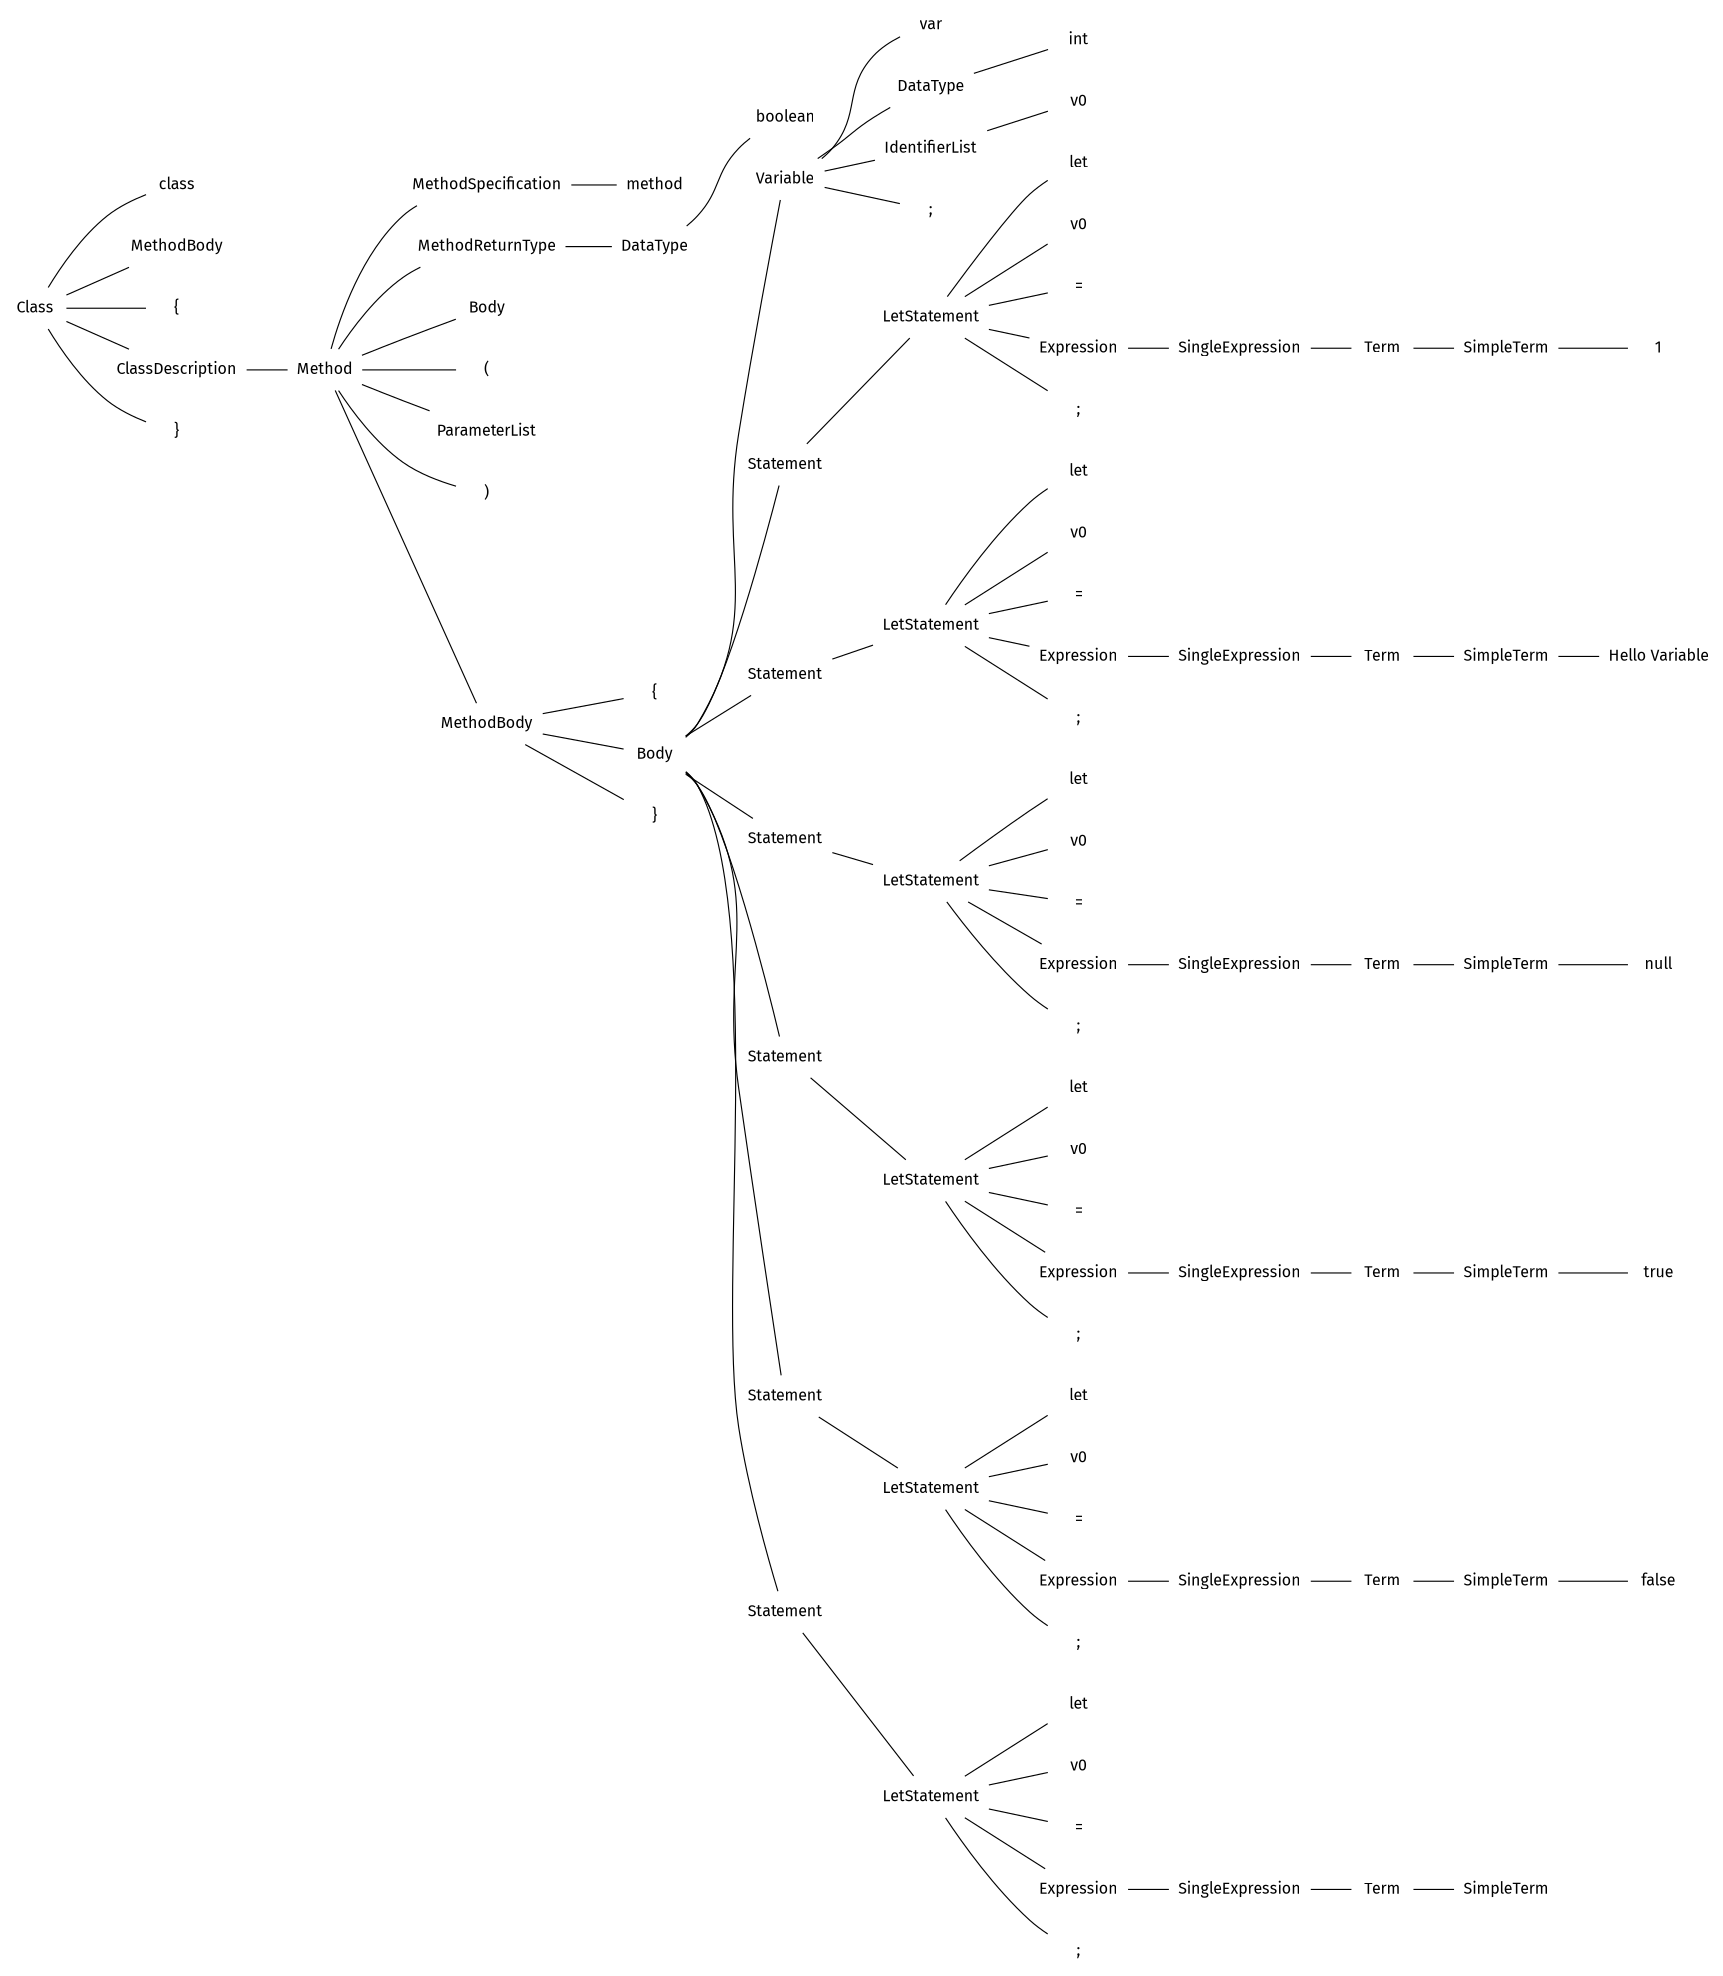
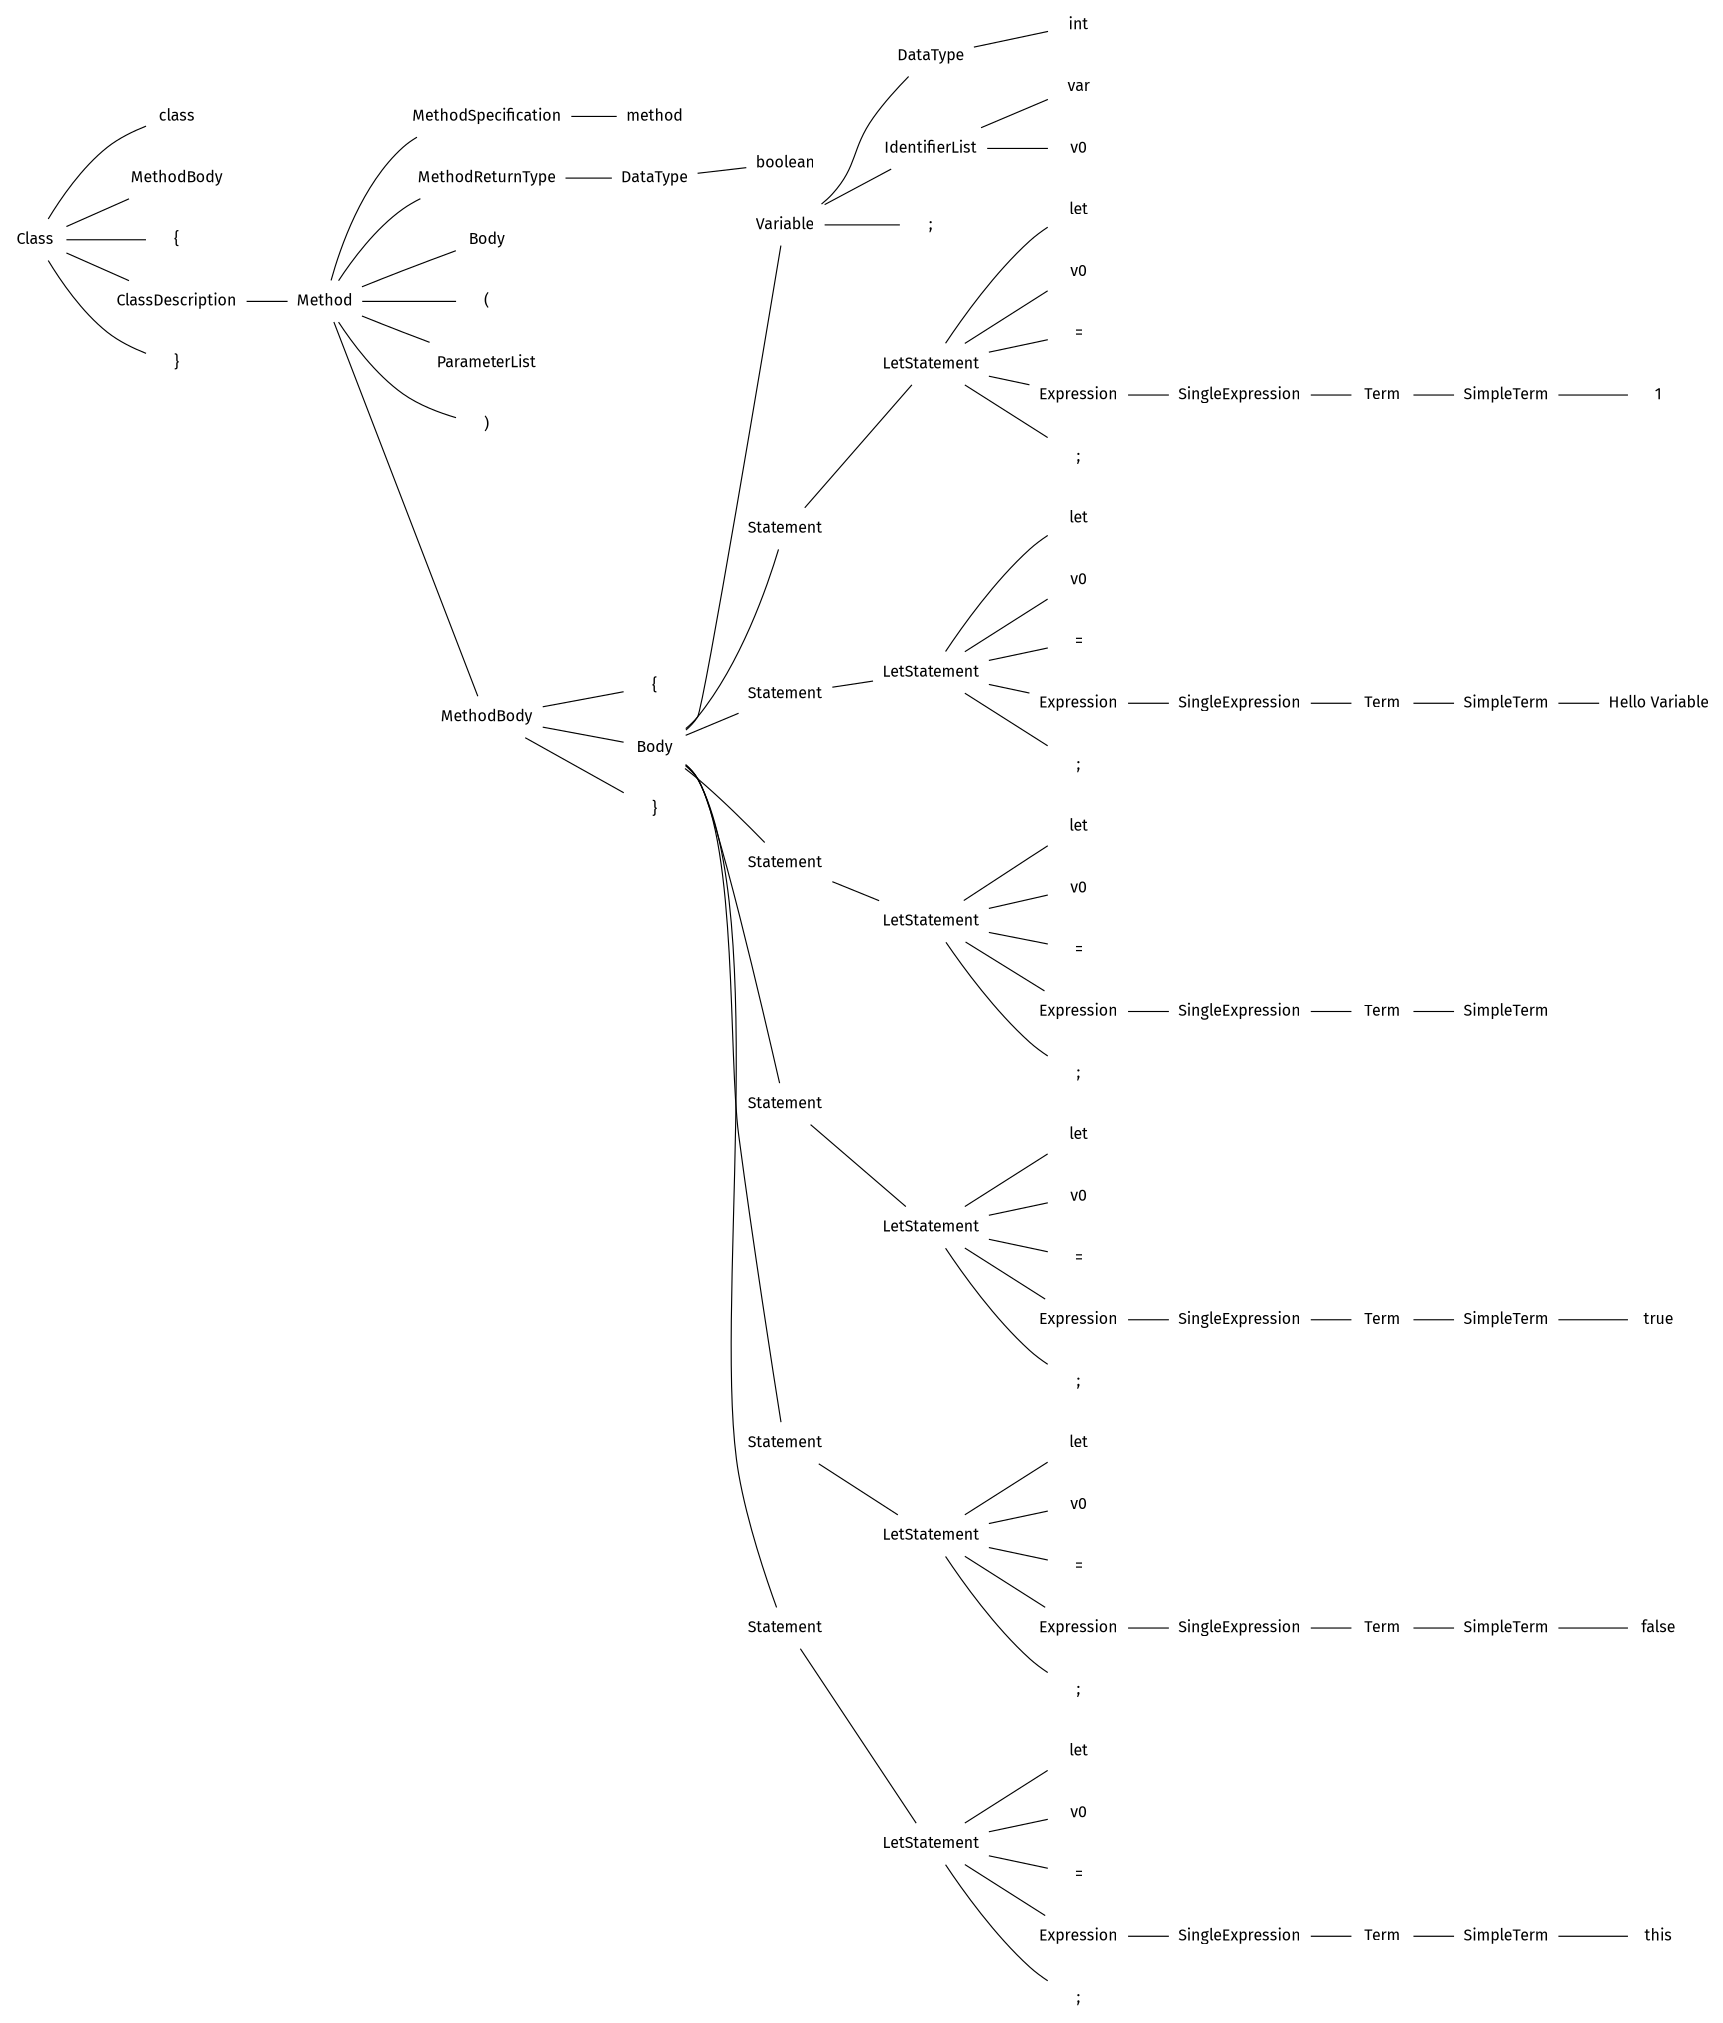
  digraph {
    fontname="Fira Sans"
    rankdir=LR
    node [fontname="Fira Sans" shape=none]
    edge [arrowhead=none fontname="Fira Sans"]
    n1 [label=Class]
    n2 [label=class]
    n3 [label=MethodBody]
    n4 [label="{"]
    n5 [label=ClassDescription]
    n6 [label="}"]
    n7 [label=Method]
    n8 [label=MethodSpecification]
    n9 [label=MethodReturnType]
    n10 [label=Body]
    n11 [label="("]
    n12 [label=ParameterList]
    n13 [label=")"]
    n14 [label=MethodBody]
    n15 [label=method]
    n16 [label=DataType]
    n17 [label="{"]
    n18 [label=Body]
    n19 [label="}"]
    n20 [label=boolean]
    n21 [label=Variable]
    n22 [label=Statement]
    n23 [label=Statement]
    n24 [label=Statement]
    n25 [label=Statement]
    n26 [label=Statement]
    n27 [label=Statement]
    n28 [label=var]
    n29 [label=DataType]
    n30 [label=IdentifierList]
    n31 [label=";"]
    n32 [label=LetStatement]
    n33 [label=LetStatement]
    n34 [label=LetStatement]
    n35 [label=LetStatement]
    n36 [label=LetStatement]
    n37 [label=LetStatement]
    n38 [label=int]
    n39 [label=v0]
    n40 [label=let]
    n41 [label=v0]
    n42 [label="="]
    n43 [label=Expression]
    n44 [label=";"]
    n45 [label=SingleExpression]
    n46 [label=Term]
    n47 [label=SimpleTerm]
    n48 [label=1]
    n49 [label=let]
    n50 [label=v0]
    n51 [label="="]
    n52 [label=Expression]
    n53 [label=";"]
    n54 [label=SingleExpression]
    n55 [label=Term]
    n56 [label=SimpleTerm]
    n57 [label="Hello Variable"]
    n58 [label=let]
    n59 [label=v0]
    n60 [label="="]
    n61 [label=Expression]
    n62 [label=";"]
    n63 [label=SingleExpression]
    n64 [label=Term]
    n65 [label=SimpleTerm]
-   n66 [label=null]
    n67 [label=let]
    n68 [label=v0]
    n69 [label="="]
    n70 [label=Expression]
    n71 [label=";"]
    n72 [label=SingleExpression]
    n73 [label=Term]
    n74 [label=SimpleTerm]
    n75 [label=true]
    n76 [label=let]
    n77 [label=v0]
    n78 [label="="]
    n79 [label=Expression]
    n80 [label=";"]
    n81 [label=SingleExpression]
    n82 [label=Term]
    n83 [label=SimpleTerm]
    n84 [label=false]
    n85 [label=let]
    n86 [label=v0]
    n87 [label="="]
    n88 [label=Expression]
    n89 [label=";"]
    n90 [label=SingleExpression]
    n91 [label=Term]
    n92 [label=SimpleTerm]
+   n93 [label=this]
    n1 -> n2
    n1 -> n3
    n1 -> n4
    n1 -> n5
    n1 -> n6
    n5 -> n7
    n7 -> n8
    n7 -> n9
    n7 -> n10
    n7 -> n11
    n7 -> n12
    n7 -> n13
    n7 -> n14
    n8 -> n15
    n9 -> n16
    n14 -> n17
    n14 -> n18
    n14 -> n19
    n16 -> n20
    n18 -> n21
    n18 -> n22
    n18 -> n23
    n18 -> n24
    n18 -> n25
    n18 -> n26
    n18 -> n27
-   n21 -> n28
+   n30 -> n28
    n21 -> n29
    n21 -> n30
    n21 -> n31
    n22 -> n32
    n23 -> n33
    n24 -> n34
    n25 -> n35
    n26 -> n36
    n27 -> n37
    n29 -> n38
    n30 -> n39
    n32 -> n40
    n32 -> n41
    n32 -> n42
    n32 -> n43
    n32 -> n44
    n33 -> n49
    n33 -> n50
    n33 -> n51
    n33 -> n52
    n33 -> n53
    n34 -> n58
    n34 -> n59
    n34 -> n60
    n34 -> n61
    n34 -> n62
    n35 -> n67
    n35 -> n68
    n35 -> n69
    n35 -> n70
    n35 -> n71
    n36 -> n76
    n36 -> n77
    n36 -> n78
    n36 -> n79
    n36 -> n80
    n37 -> n85
    n37 -> n86
    n37 -> n87
    n37 -> n88
    n37 -> n89
    n43 -> n45
    n45 -> n46
    n46 -> n47
    n47 -> n48
    n52 -> n54
    n54 -> n55
    n55 -> n56
    n56 -> n57
    n61 -> n63
    n63 -> n64
    n64 -> n65
-   n65 -> n66
    n70 -> n72
    n72 -> n73
    n73 -> n74
    n74 -> n75
    n79 -> n81
    n81 -> n82
    n82 -> n83
    n83 -> n84
    n88 -> n90
    n90 -> n91
    n91 -> n92
+   n92 -> n93
  }
